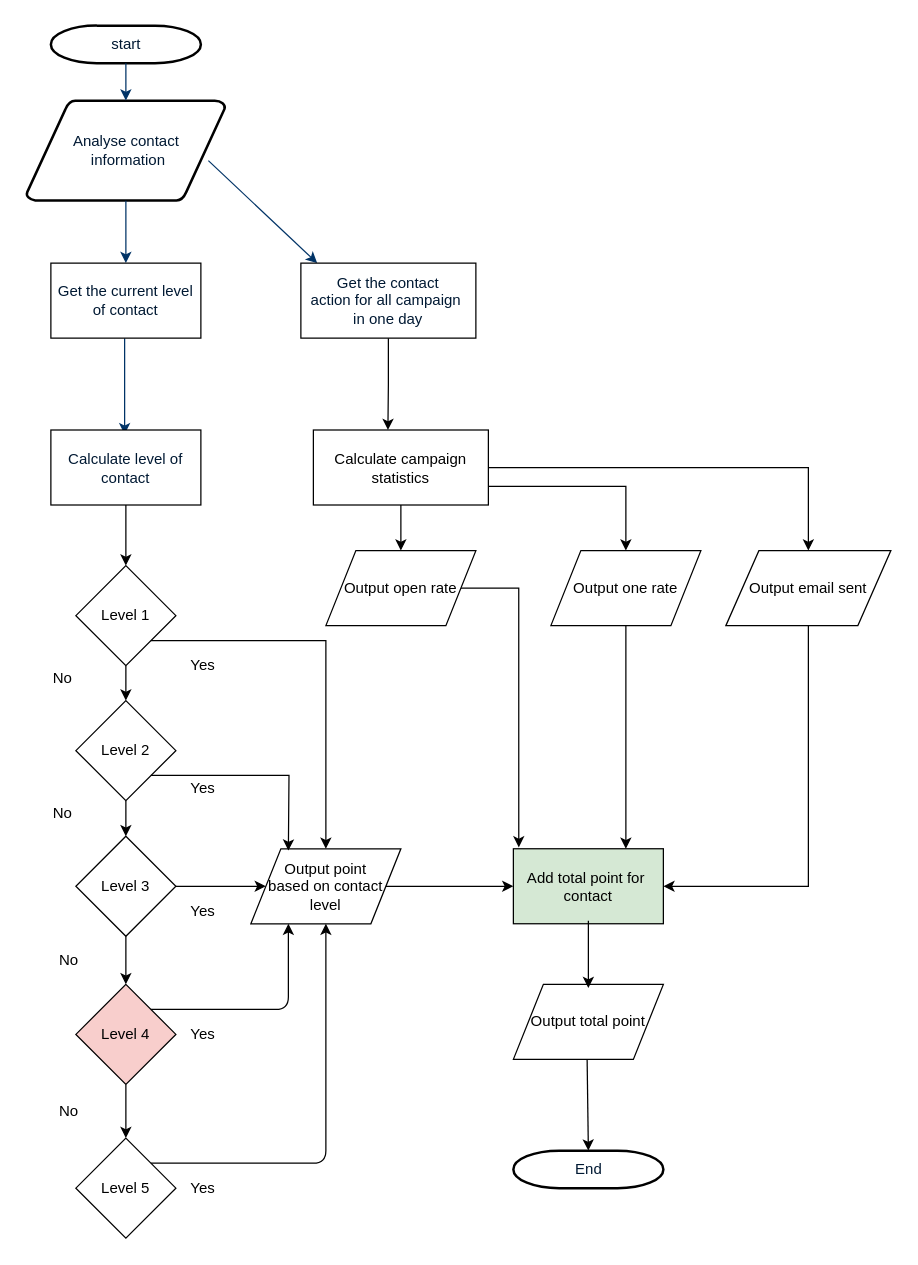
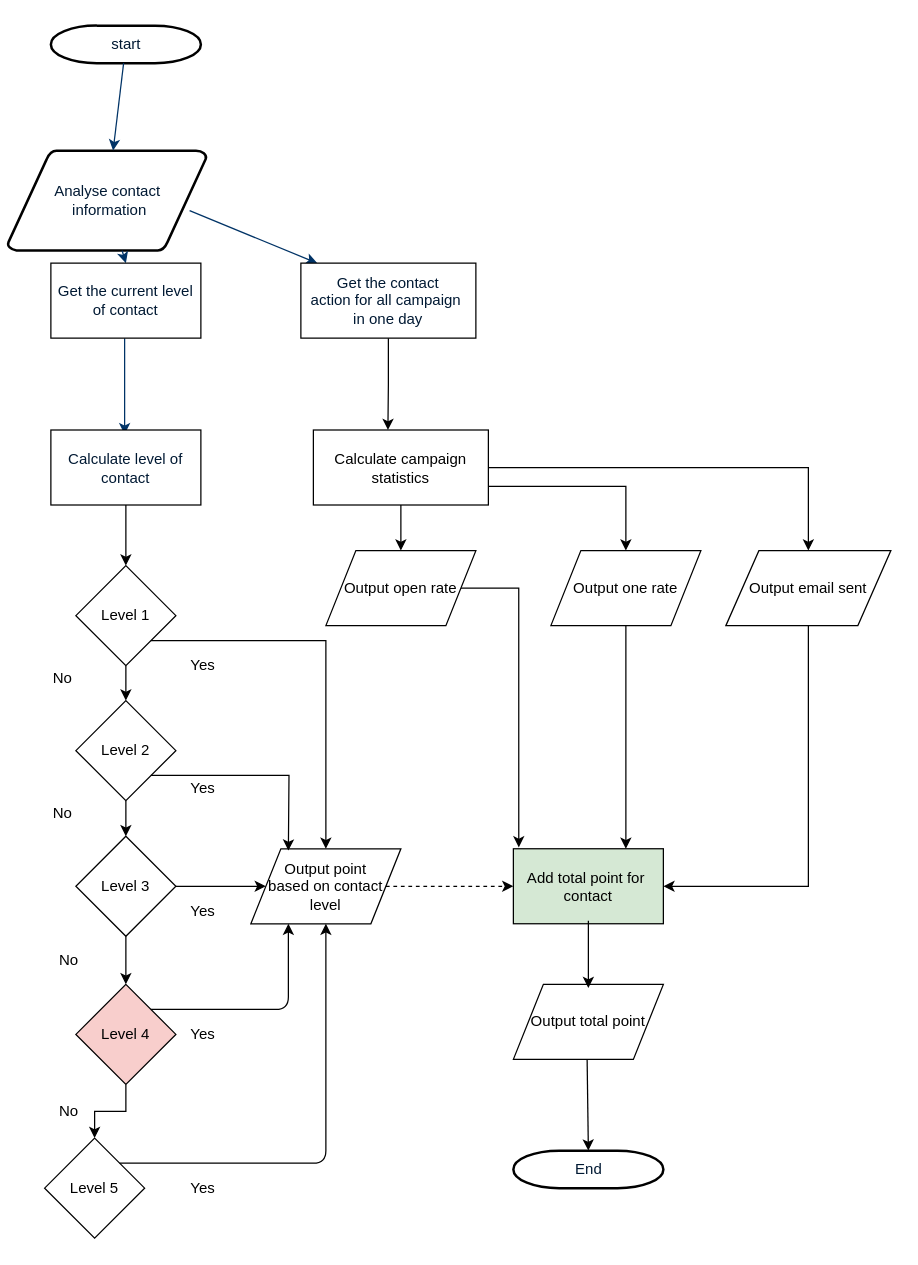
  <mxCell id="0" />
  <mxCell id="1" parent="0" />
  <mxCell id="2" value="start" style="shape=mxgraph.flowchart.terminator;fillColor=#FFFFFF;strokeColor=#000000;strokeWidth=2;gradientColor=none;gradientDirection=north;fontColor=#001933;fontStyle=0;html=1;" parent="1" vertex="1"><mxGeometry x="40" y="20" width="120" height="30" as="geometry" /></mxCell>
- <mxCell id="3" value="Analyse contact&lt;br&gt;&amp;nbsp;information" style="shape=mxgraph.flowchart.data;fillColor=#FFFFFF;strokeColor=#000000;strokeWidth=2;gradientColor=none;gradientDirection=north;fontColor=#001933;fontStyle=0;html=1;" parent="1" vertex="1"><mxGeometry x="20.5" y="80" width="159" height="80" as="geometry" /></mxCell>
+ <mxCell id="3" value="Analyse contact&lt;br&gt;&amp;nbsp;information" style="shape=mxgraph.flowchart.data;fillColor=#FFFFFF;strokeColor=#000000;strokeWidth=2;gradientColor=none;gradientDirection=north;fontColor=#001933;fontStyle=0;html=1;" parent="1" vertex="1"><mxGeometry x="5.5" y="120" width="159" height="80" as="geometry" /></mxCell>
  <mxCell id="4" style="fontColor=#001933;fontStyle=1;strokeColor=#003366;strokeWidth=1;html=1;" parent="1" source="2" target="3" edge="1"><mxGeometry relative="1" as="geometry" /></mxCell>
  <mxCell id="5" style="fontColor=#001933;fontStyle=1;strokeColor=#003366;strokeWidth=1;html=1;" parent="1" source="3" edge="1"><mxGeometry relative="1" as="geometry"><mxPoint x="100" y="210" as="targetPoint" /></mxGeometry></mxCell>
  <mxCell id="6" style="fontColor=#001933;fontStyle=1;strokeColor=#003366;strokeWidth=1;html=1;" parent="1" edge="1"><mxGeometry relative="1" as="geometry"><mxPoint x="99" y="270" as="sourcePoint" /><mxPoint x="99" y="347" as="targetPoint" /></mxGeometry></mxCell>
  <mxCell id="7" style="fontColor=#001933;fontStyle=1;strokeColor=#003366;strokeWidth=1;html=1;exitX=0.915;exitY=0.6;exitDx=0;exitDy=0;exitPerimeter=0;" edge="1" parent="1" source="3"><mxGeometry relative="1" as="geometry"><mxPoint x="295.5" y="160" as="sourcePoint" /><mxPoint x="253.036" y="210" as="targetPoint" /></mxGeometry></mxCell>
  <mxCell id="8" value="&lt;span style=&quot;color: rgb(0 , 25 , 51)&quot;&gt;Get the current level&lt;/span&gt;&lt;br style=&quot;color: rgb(0 , 25 , 51)&quot;&gt;&lt;span style=&quot;color: rgb(0 , 25 , 51)&quot;&gt;of contact&lt;/span&gt;" style="rounded=0;whiteSpace=wrap;html=1;" vertex="1" parent="1"><mxGeometry x="40" y="210" width="120" height="60" as="geometry" /></mxCell>
  <mxCell id="9" value="" style="rounded=0;orthogonalLoop=1;jettySize=auto;html=1;exitX=0.5;exitY=1;exitDx=0;exitDy=0;entryX=0.5;entryY=0;entryDx=0;entryDy=0;" edge="1" parent="1" source="10" target="23"><mxGeometry relative="1" as="geometry"><mxPoint x="225" y="343" as="targetPoint" /></mxGeometry></mxCell>
  <mxCell id="10" value="Calculate campaign&lt;br&gt;statistics" style="rounded=0;whiteSpace=wrap;html=1;" vertex="1" parent="1"><mxGeometry x="250" y="343.5" width="140" height="60" as="geometry" /></mxCell>
  <mxCell id="11" value="" style="edgeStyle=orthogonalEdgeStyle;rounded=0;orthogonalLoop=1;jettySize=auto;html=1;" edge="1" parent="1" source="12" target="14"><mxGeometry relative="1" as="geometry" /></mxCell>
  <mxCell id="12" value="&lt;font color=&quot;#001933&quot;&gt;Calculate level of &lt;br&gt;contact&lt;/font&gt;" style="rounded=0;whiteSpace=wrap;html=1;" vertex="1" parent="1"><mxGeometry x="40" y="343.5" width="120" height="60" as="geometry" /></mxCell>
  <mxCell id="13" value="" style="edgeStyle=orthogonalEdgeStyle;rounded=0;orthogonalLoop=1;jettySize=auto;html=1;" edge="1" parent="1" source="14" target="16"><mxGeometry relative="1" as="geometry" /></mxCell>
  <mxCell id="14" value="Level 1" style="rhombus;whiteSpace=wrap;html=1;" vertex="1" parent="1"><mxGeometry x="60" y="452" width="80" height="80" as="geometry" /></mxCell>
  <mxCell id="15" value="" style="edgeStyle=orthogonalEdgeStyle;rounded=0;orthogonalLoop=1;jettySize=auto;html=1;" edge="1" parent="1" source="16" target="18"><mxGeometry relative="1" as="geometry" /></mxCell>
  <mxCell id="16" value="Level 2" style="rhombus;whiteSpace=wrap;html=1;" vertex="1" parent="1"><mxGeometry x="60" y="560" width="80" height="80" as="geometry" /></mxCell>
  <mxCell id="17" value="" style="edgeStyle=orthogonalEdgeStyle;rounded=0;orthogonalLoop=1;jettySize=auto;html=1;" edge="1" parent="1" source="18" target="20"><mxGeometry relative="1" as="geometry" /></mxCell>
  <mxCell id="18" value="Level 3" style="rhombus;whiteSpace=wrap;html=1;" vertex="1" parent="1"><mxGeometry x="60" y="668.5" width="80" height="80" as="geometry" /></mxCell>
  <mxCell id="19" value="" style="edgeStyle=orthogonalEdgeStyle;rounded=0;orthogonalLoop=1;jettySize=auto;html=1;" edge="1" parent="1" source="20" target="21"><mxGeometry relative="1" as="geometry" /></mxCell>
  <mxCell id="20" value="Level 4" style="rhombus;whiteSpace=wrap;html=1;fillColor=#f8cecc;" vertex="1" parent="1"><mxGeometry x="60" y="787" width="80" height="80" as="geometry" /></mxCell>
- <mxCell id="21" value="Level 5" style="rhombus;whiteSpace=wrap;html=1;" vertex="1" parent="1"><mxGeometry x="60" y="910" width="80" height="80" as="geometry" /></mxCell>
+ <mxCell id="21" value="Level 5" style="rhombus;whiteSpace=wrap;html=1;" vertex="1" parent="1"><mxGeometry x="35" y="910" width="80" height="80" as="geometry" /></mxCell>
  <mxCell id="22" value="" style="rounded=0;orthogonalLoop=1;jettySize=auto;html=1;entryX=0.036;entryY=-0.018;entryDx=0;entryDy=0;entryPerimeter=0;edgeStyle=orthogonalEdgeStyle;" edge="1" parent="1" source="23" target="30"><mxGeometry relative="1" as="geometry"><mxPoint x="230" y="592" as="targetPoint" /></mxGeometry></mxCell>
  <mxCell id="23" value="Output open rate" style="shape=parallelogram;perimeter=parallelogramPerimeter;whiteSpace=wrap;html=1;" vertex="1" parent="1"><mxGeometry x="260" y="440" width="120" height="60" as="geometry" /></mxCell>
  <mxCell id="24" value="&lt;span style=&quot;white-space: normal&quot;&gt;Output one rate&lt;/span&gt;" style="shape=parallelogram;perimeter=parallelogramPerimeter;whiteSpace=wrap;html=1;" vertex="1" parent="1"><mxGeometry x="440" y="440" width="120" height="60" as="geometry" /></mxCell>
  <mxCell id="25" value="&lt;span style=&quot;white-space: normal&quot;&gt;Output email sent&lt;/span&gt;" style="shape=parallelogram;perimeter=parallelogramPerimeter;whiteSpace=wrap;html=1;" vertex="1" parent="1"><mxGeometry x="580" y="440" width="132" height="60" as="geometry" /></mxCell>
  <mxCell id="26" value="" style="edgeStyle=orthogonalEdgeStyle;rounded=0;orthogonalLoop=1;jettySize=auto;html=1;entryX=0.5;entryY=0;entryDx=0;entryDy=0;exitX=1;exitY=0.75;exitDx=0;exitDy=0;" edge="1" parent="1" source="10" target="24"><mxGeometry relative="1" as="geometry"><mxPoint x="270" y="280" as="sourcePoint" /><mxPoint x="240" y="353" as="targetPoint" /></mxGeometry></mxCell>
  <mxCell id="27" value="" style="edgeStyle=orthogonalEdgeStyle;rounded=0;orthogonalLoop=1;jettySize=auto;html=1;entryX=0.5;entryY=0;entryDx=0;entryDy=0;exitX=1;exitY=0.5;exitDx=0;exitDy=0;" edge="1" parent="1" source="10" target="25"><mxGeometry relative="1" as="geometry"><mxPoint x="280" y="290" as="sourcePoint" /><mxPoint x="250" y="363" as="targetPoint" /></mxGeometry></mxCell>
  <mxCell id="28" value="" style="edgeStyle=orthogonalEdgeStyle;rounded=0;orthogonalLoop=1;jettySize=auto;html=1;entryX=0.426;entryY=0;entryDx=0;entryDy=0;entryPerimeter=0;" edge="1" parent="1" source="29" target="10"><mxGeometry relative="1" as="geometry" /></mxCell>
  <mxCell id="29" value="&lt;span style=&quot;color: rgb(0 , 25 , 51) ; white-space: nowrap&quot;&gt;Get the contact&lt;/span&gt;&lt;br style=&quot;color: rgb(0 , 25 , 51) ; white-space: nowrap&quot;&gt;&lt;span style=&quot;color: rgb(0 , 25 , 51) ; white-space: nowrap&quot;&gt;action for all campaign&amp;nbsp;&lt;/span&gt;&lt;br style=&quot;color: rgb(0 , 25 , 51) ; white-space: nowrap&quot;&gt;&lt;span style=&quot;color: rgb(0 , 25 , 51) ; white-space: nowrap&quot;&gt;in one day&lt;/span&gt;" style="rounded=0;whiteSpace=wrap;html=1;" vertex="1" parent="1"><mxGeometry x="240" y="210" width="140" height="60" as="geometry" /></mxCell>
  <mxCell id="30" value="Add total point for&amp;nbsp;&lt;br&gt;contact" style="rounded=0;whiteSpace=wrap;html=1;fillColor=#d5e8d4;" vertex="1" parent="1"><mxGeometry x="410" y="678.5" width="120" height="60" as="geometry" /></mxCell>
  <mxCell id="31" value="" style="rounded=0;orthogonalLoop=1;jettySize=auto;html=1;entryX=0.75;entryY=0;entryDx=0;entryDy=0;exitX=0.5;exitY=1;exitDx=0;exitDy=0;" edge="1" parent="1" source="24" target="30"><mxGeometry relative="1" as="geometry"><mxPoint x="331.796" y="513" as="sourcePoint" /><mxPoint x="487.82" y="678.42" as="targetPoint" /></mxGeometry></mxCell>
  <mxCell id="32" value="" style="rounded=0;orthogonalLoop=1;jettySize=auto;html=1;entryX=1;entryY=0.5;entryDx=0;entryDy=0;exitX=0.5;exitY=1;exitDx=0;exitDy=0;edgeStyle=orthogonalEdgeStyle;" edge="1" parent="1" source="25" target="30"><mxGeometry relative="1" as="geometry"><mxPoint x="510" y="532" as="sourcePoint" /><mxPoint x="570.04" y="698.44" as="targetPoint" /></mxGeometry></mxCell>
  <mxCell id="33" value="Output point&lt;br&gt;based on contact&lt;br&gt;level" style="shape=parallelogram;perimeter=parallelogramPerimeter;whiteSpace=wrap;html=1;" vertex="1" parent="1"><mxGeometry x="200" y="678.5" width="120" height="60" as="geometry" /></mxCell>
- <mxCell id="34" value="" style="endArrow=classic;html=1;exitX=1;exitY=0.5;exitDx=0;exitDy=0;entryX=0;entryY=0.5;entryDx=0;entryDy=0;" edge="1" parent="1" source="33" target="30"><mxGeometry width="50" height="50" relative="1" as="geometry"><mxPoint x="330" y="733.5" as="sourcePoint" /><mxPoint x="380" y="683.5" as="targetPoint" /></mxGeometry></mxCell>
+ <mxCell id="34" value="" style="endArrow=classic;html=1;exitX=1;exitY=0.5;exitDx=0;exitDy=0;entryX=0;entryY=0.5;entryDx=0;entryDy=0;dashed=1;" edge="1" parent="1" source="33" target="30"><mxGeometry width="50" height="50" relative="1" as="geometry"><mxPoint x="330" y="733.5" as="sourcePoint" /><mxPoint x="380" y="683.5" as="targetPoint" /></mxGeometry></mxCell>
  <mxCell id="35" value="" style="rounded=0;orthogonalLoop=1;jettySize=auto;html=1;entryX=0.5;entryY=0;entryDx=0;entryDy=0;exitX=1;exitY=1;exitDx=0;exitDy=0;edgeStyle=orthogonalEdgeStyle;" edge="1" parent="1" source="14" target="33"><mxGeometry relative="1" as="geometry"><mxPoint x="179.296" y="517.5" as="sourcePoint" /><mxPoint x="335.32" y="682.92" as="targetPoint" /></mxGeometry></mxCell>
  <mxCell id="36" value="" style="rounded=0;orthogonalLoop=1;jettySize=auto;html=1;exitX=0.75;exitY=0.747;exitDx=0;exitDy=0;exitPerimeter=0;edgeStyle=orthogonalEdgeStyle;" edge="1" parent="1" source="16"><mxGeometry relative="1" as="geometry"><mxPoint x="120" y="520" as="sourcePoint" /><mxPoint x="230" y="680" as="targetPoint" /></mxGeometry></mxCell>
  <mxCell id="37" value="" style="endArrow=classic;html=1;exitX=1;exitY=0.5;exitDx=0;exitDy=0;entryX=0;entryY=0.5;entryDx=0;entryDy=0;" edge="1" parent="1" source="18" target="33"><mxGeometry width="50" height="50" relative="1" as="geometry"><mxPoint x="170" y="733.5" as="sourcePoint" /><mxPoint x="220" y="683.5" as="targetPoint" /></mxGeometry></mxCell>
  <mxCell id="38" value="" style="endArrow=classic;html=1;exitX=1;exitY=0;exitDx=0;exitDy=0;entryX=0.25;entryY=1;entryDx=0;entryDy=0;edgeStyle=orthogonalEdgeStyle;" edge="1" parent="1" source="20" target="33"><mxGeometry width="50" height="50" relative="1" as="geometry"><mxPoint x="143.5" y="800" as="sourcePoint" /><mxPoint x="215.5" y="800" as="targetPoint" /></mxGeometry></mxCell>
  <mxCell id="39" value="" style="endArrow=classic;html=1;exitX=1;exitY=0;exitDx=0;exitDy=0;entryX=0.5;entryY=1;entryDx=0;entryDy=0;edgeStyle=orthogonalEdgeStyle;" edge="1" parent="1" source="21" target="33"><mxGeometry width="50" height="50" relative="1" as="geometry"><mxPoint x="145" y="878.5" as="sourcePoint" /><mxPoint x="255" y="810" as="targetPoint" /></mxGeometry></mxCell>
  <mxCell id="40" value="Yes" style="text;html=1;resizable=0;points=[];autosize=1;align=left;verticalAlign=top;spacingTop=-4;" vertex="1" parent="1"><mxGeometry x="150" y="522" width="40" height="20" as="geometry" /></mxCell>
  <mxCell id="41" value="Yes" style="text;html=1;resizable=0;points=[];autosize=1;align=left;verticalAlign=top;spacingTop=-4;" vertex="1" parent="1"><mxGeometry x="150" y="620" width="40" height="20" as="geometry" /></mxCell>
  <mxCell id="42" value="Yes" style="text;html=1;resizable=0;points=[];autosize=1;align=left;verticalAlign=top;spacingTop=-4;" vertex="1" parent="1"><mxGeometry x="150" y="718.5" width="40" height="20" as="geometry" /></mxCell>
  <mxCell id="43" value="Yes" style="text;html=1;resizable=0;points=[];autosize=1;align=left;verticalAlign=top;spacingTop=-4;" vertex="1" parent="1"><mxGeometry x="150" y="817" width="40" height="20" as="geometry" /></mxCell>
  <mxCell id="44" value="Yes" style="text;html=1;resizable=0;points=[];autosize=1;align=left;verticalAlign=top;spacingTop=-4;" vertex="1" parent="1"><mxGeometry x="150" y="940" width="40" height="20" as="geometry" /></mxCell>
  <mxCell id="45" value="No" style="text;html=1;resizable=0;points=[];autosize=1;align=left;verticalAlign=top;spacingTop=-4;" vertex="1" parent="1"><mxGeometry x="40" y="532" width="30" height="20" as="geometry" /></mxCell>
  <mxCell id="46" value="No" style="text;html=1;resizable=0;points=[];autosize=1;align=left;verticalAlign=top;spacingTop=-4;" vertex="1" parent="1"><mxGeometry x="40" y="640" width="30" height="20" as="geometry" /></mxCell>
  <mxCell id="47" value="No" style="text;html=1;resizable=0;points=[];autosize=1;align=left;verticalAlign=top;spacingTop=-4;" vertex="1" parent="1"><mxGeometry x="45" y="757.5" width="30" height="20" as="geometry" /></mxCell>
  <mxCell id="48" value="No" style="text;html=1;resizable=0;points=[];autosize=1;align=left;verticalAlign=top;spacingTop=-4;" vertex="1" parent="1"><mxGeometry x="45" y="878.5" width="30" height="20" as="geometry" /></mxCell>
  <mxCell id="49" value="Output total point" style="shape=parallelogram;perimeter=parallelogramPerimeter;whiteSpace=wrap;html=1;" vertex="1" parent="1"><mxGeometry x="410" y="787" width="120" height="60" as="geometry" /></mxCell>
  <mxCell id="50" value="End" style="shape=mxgraph.flowchart.terminator;fillColor=#FFFFFF;strokeColor=#000000;strokeWidth=2;gradientColor=none;gradientDirection=north;fontColor=#001933;fontStyle=0;html=1;" vertex="1" parent="1"><mxGeometry x="410" y="920" width="120" height="30" as="geometry" /></mxCell>
  <mxCell id="51" value="" style="rounded=0;orthogonalLoop=1;jettySize=auto;html=1;" edge="1" parent="1"><mxGeometry relative="1" as="geometry"><mxPoint x="470" y="736" as="sourcePoint" /><mxPoint x="470" y="790" as="targetPoint" /></mxGeometry></mxCell>
  <mxCell id="52" value="" style="rounded=0;orthogonalLoop=1;jettySize=auto;html=1;entryX=0.5;entryY=0;entryDx=0;entryDy=0;entryPerimeter=0;" edge="1" parent="1" target="50"><mxGeometry relative="1" as="geometry"><mxPoint x="469" y="847" as="sourcePoint" /><mxPoint x="469" y="890" as="targetPoint" /></mxGeometry></mxCell>
